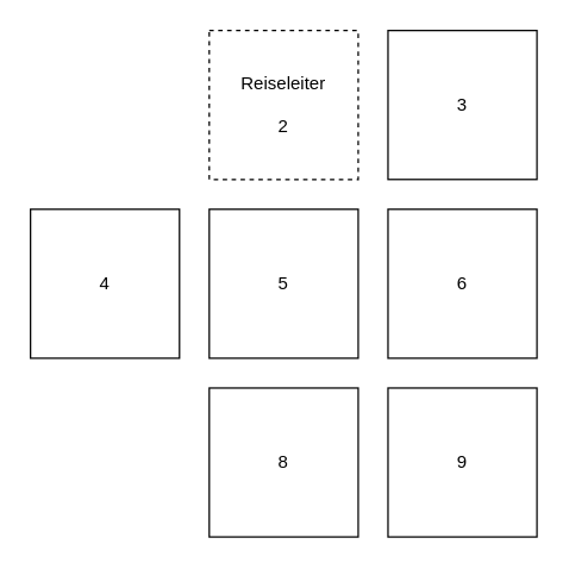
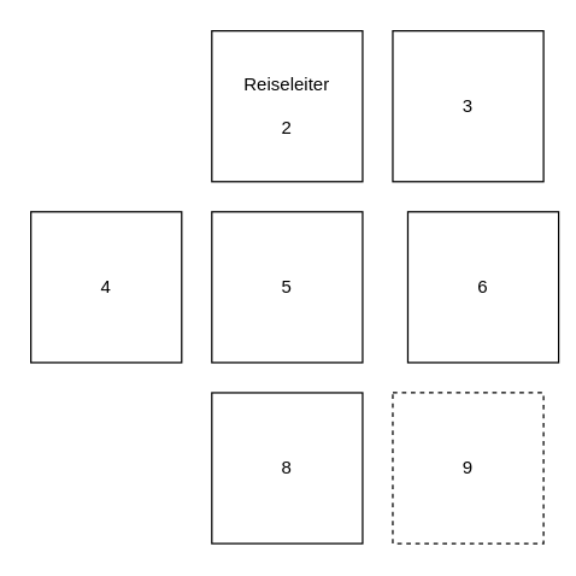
  <mxCell id="0" />
  <mxCell id="1" parent="0" />
- <mxCell id="2" value="Reiseleiter&lt;div&gt;&lt;br&gt;&lt;/div&gt;&lt;div&gt;2&lt;/div&gt;" style="rounded=0;whiteSpace=wrap;html=1;dashed=1;" parent="1" vertex="1"><mxGeometry x="140" y="20" width="100" height="100" as="geometry" /></mxCell>
+ <mxCell id="2" value="Reiseleiter&lt;div&gt;&lt;br&gt;&lt;/div&gt;&lt;div&gt;2&lt;/div&gt;" style="rounded=0;whiteSpace=wrap;html=1;" parent="1" vertex="1"><mxGeometry x="140" y="20" width="100" height="100" as="geometry" /></mxCell>
  <mxCell id="3" value="3" style="rounded=0;whiteSpace=wrap;html=1;" parent="1" vertex="1"><mxGeometry x="260" y="20" width="100" height="100" as="geometry" /></mxCell>
  <mxCell id="4" value="4" style="rounded=0;whiteSpace=wrap;html=1;" parent="1" vertex="1"><mxGeometry x="20" y="140" width="100" height="100" as="geometry" /></mxCell>
  <mxCell id="5" value="5" style="rounded=0;whiteSpace=wrap;html=1;" parent="1" vertex="1"><mxGeometry x="140" y="140" width="100" height="100" as="geometry" /></mxCell>
- <mxCell id="6" value="6" style="rounded=0;whiteSpace=wrap;html=1;" parent="1" vertex="1"><mxGeometry x="260" y="140" width="100" height="100" as="geometry" /></mxCell>
+ <mxCell id="6" value="6" style="rounded=0;whiteSpace=wrap;html=1;" parent="1" vertex="1"><mxGeometry x="270" y="140" width="100" height="100" as="geometry" /></mxCell>
  <mxCell id="7" value="8" style="rounded=0;whiteSpace=wrap;html=1;" parent="1" vertex="1"><mxGeometry x="140" y="260" width="100" height="100" as="geometry" /></mxCell>
- <mxCell id="8" value="9" style="rounded=0;whiteSpace=wrap;html=1;" parent="1" vertex="1"><mxGeometry x="260" y="260" width="100" height="100" as="geometry" /></mxCell>
+ <mxCell id="8" value="9" style="rounded=0;whiteSpace=wrap;html=1;dashed=1;" parent="1" vertex="1"><mxGeometry x="260" y="260" width="100" height="100" as="geometry" /></mxCell>
